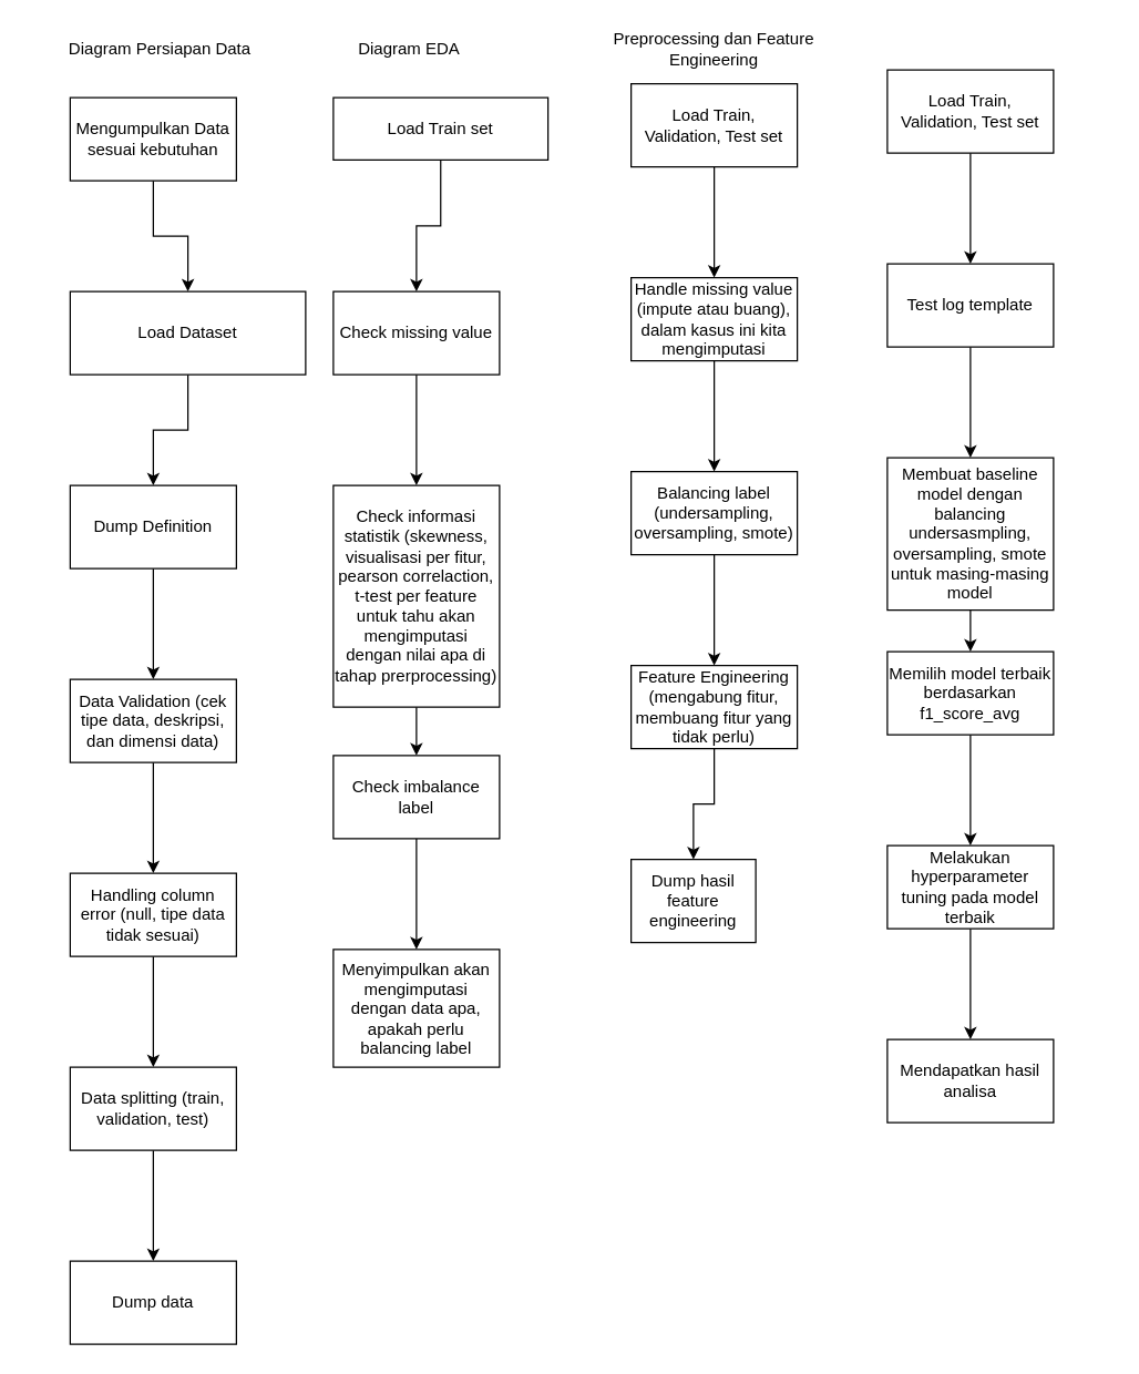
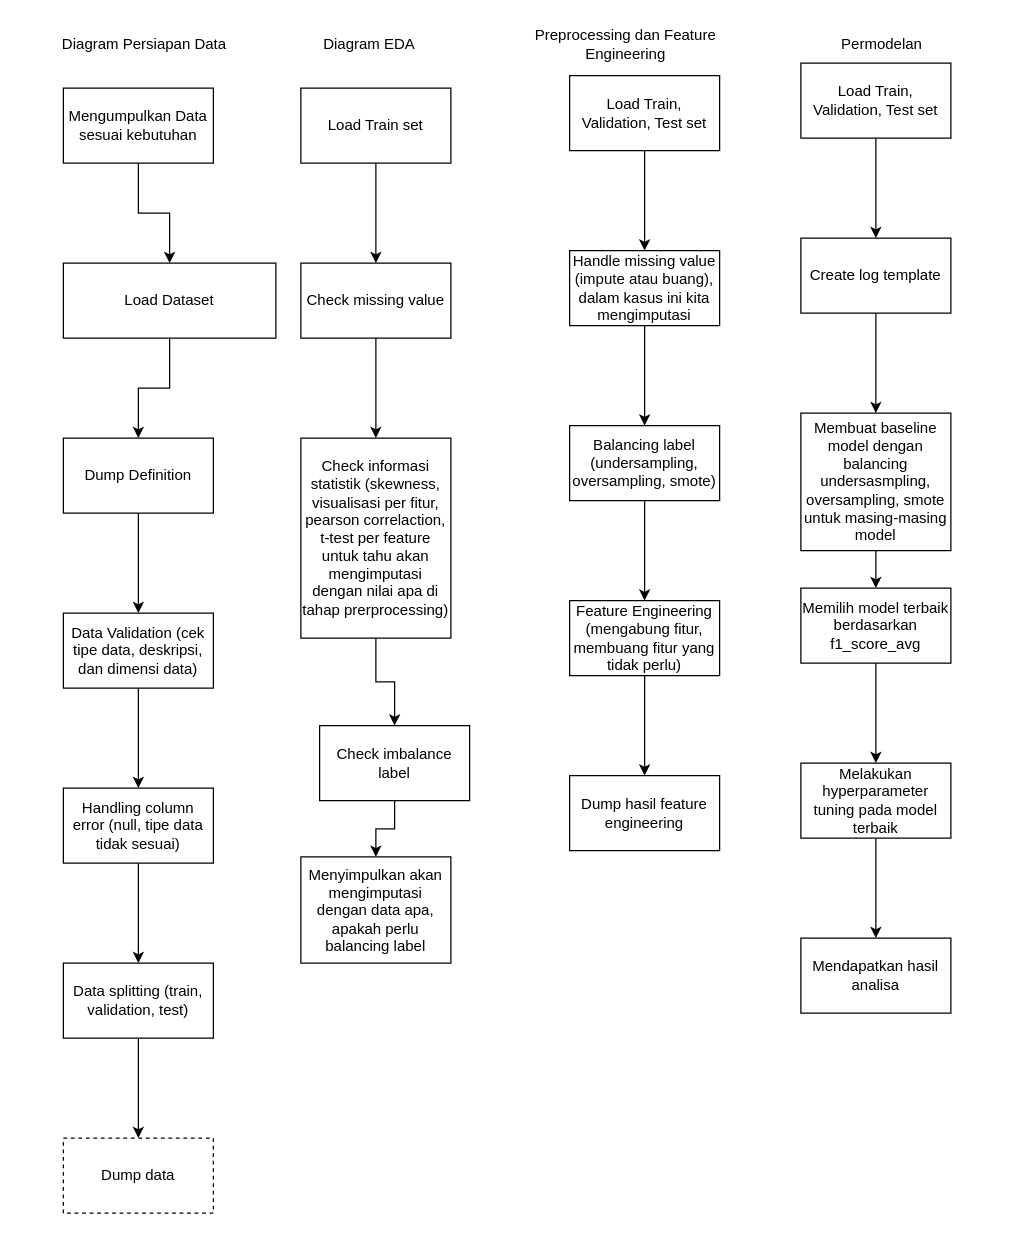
  <mxCell id="0" />
  <mxCell id="1" parent="0" />
  <mxCell id="2" value="Diagram Persiapan Data" style="text;html=1;strokeColor=none;fillColor=none;align=center;verticalAlign=middle;whiteSpace=wrap;rounded=0;" vertex="1" parent="1"><mxGeometry x="20" y="20" width="190" height="30" as="geometry" /></mxCell>
  <mxCell id="3" value="" style="edgeStyle=orthogonalEdgeStyle;rounded=0;orthogonalLoop=1;jettySize=auto;html=1;" edge="1" parent="1" source="4" target="6"><mxGeometry relative="1" as="geometry" /></mxCell>
  <mxCell id="4" value="Mengumpulkan Data sesuai kebutuhan" style="rounded=0;whiteSpace=wrap;html=1;" vertex="1" parent="1"><mxGeometry x="50" y="70" width="120" height="60" as="geometry" /></mxCell>
  <mxCell id="5" value="" style="edgeStyle=orthogonalEdgeStyle;rounded=0;orthogonalLoop=1;jettySize=auto;html=1;" edge="1" parent="1" source="6" target="8"><mxGeometry relative="1" as="geometry" /></mxCell>
  <mxCell id="6" value="Load Dataset" style="whiteSpace=wrap;html=1;rounded=0;" vertex="1" parent="1"><mxGeometry x="50" y="210" width="170" height="60" as="geometry" /></mxCell>
  <mxCell id="7" value="" style="edgeStyle=orthogonalEdgeStyle;rounded=0;orthogonalLoop=1;jettySize=auto;html=1;" edge="1" parent="1" source="8" target="10"><mxGeometry relative="1" as="geometry" /></mxCell>
  <mxCell id="8" value="Dump Definition" style="whiteSpace=wrap;html=1;rounded=0;" vertex="1" parent="1"><mxGeometry x="50" y="350" width="120" height="60" as="geometry" /></mxCell>
  <mxCell id="9" value="" style="edgeStyle=orthogonalEdgeStyle;rounded=0;orthogonalLoop=1;jettySize=auto;html=1;" edge="1" parent="1" source="10" target="12"><mxGeometry relative="1" as="geometry" /></mxCell>
  <mxCell id="10" value="Data Validation (cek tipe data, deskripsi, dan dimensi data)" style="whiteSpace=wrap;html=1;rounded=0;" vertex="1" parent="1"><mxGeometry x="50" y="490" width="120" height="60" as="geometry" /></mxCell>
  <mxCell id="11" value="" style="edgeStyle=orthogonalEdgeStyle;rounded=0;orthogonalLoop=1;jettySize=auto;html=1;" edge="1" parent="1" source="12" target="14"><mxGeometry relative="1" as="geometry" /></mxCell>
  <mxCell id="12" value="Handling column error (null, tipe data tidak sesuai)" style="whiteSpace=wrap;html=1;rounded=0;" vertex="1" parent="1"><mxGeometry x="50" y="630" width="120" height="60" as="geometry" /></mxCell>
  <mxCell id="13" value="" style="edgeStyle=orthogonalEdgeStyle;rounded=0;orthogonalLoop=1;jettySize=auto;html=1;" edge="1" parent="1" source="14" target="15"><mxGeometry relative="1" as="geometry" /></mxCell>
  <mxCell id="14" value="Data splitting (train, validation, test)" style="whiteSpace=wrap;html=1;rounded=0;" vertex="1" parent="1"><mxGeometry x="50" y="770" width="120" height="60" as="geometry" /></mxCell>
- <mxCell id="15" value="Dump data" style="whiteSpace=wrap;html=1;rounded=0;" vertex="1" parent="1"><mxGeometry x="50" y="910" width="120" height="60" as="geometry" /></mxCell>
+ <mxCell id="15" value="Dump data" style="whiteSpace=wrap;html=1;rounded=0;dashed=1;" vertex="1" parent="1"><mxGeometry x="50" y="910" width="120" height="60" as="geometry" /></mxCell>
  <mxCell id="16" value="Diagram EDA" style="text;html=1;strokeColor=none;fillColor=none;align=center;verticalAlign=middle;whiteSpace=wrap;rounded=0;" vertex="1" parent="1"><mxGeometry x="200" y="20" width="190" height="30" as="geometry" /></mxCell>
  <mxCell id="17" value="" style="edgeStyle=orthogonalEdgeStyle;rounded=0;orthogonalLoop=1;jettySize=auto;html=1;" edge="1" parent="1" source="18" target="20"><mxGeometry relative="1" as="geometry" /></mxCell>
- <mxCell id="18" value="Load Train set" style="rounded=0;whiteSpace=wrap;html=1;" vertex="1" parent="1"><mxGeometry x="240" y="70" width="155" height="45" as="geometry" /></mxCell>
+ <mxCell id="18" value="Load Train set" style="rounded=0;whiteSpace=wrap;html=1;" vertex="1" parent="1"><mxGeometry x="240" y="70" width="120" height="60" as="geometry" /></mxCell>
  <mxCell id="19" value="" style="edgeStyle=orthogonalEdgeStyle;rounded=0;orthogonalLoop=1;jettySize=auto;html=1;" edge="1" parent="1" source="20" target="22"><mxGeometry relative="1" as="geometry" /></mxCell>
  <mxCell id="20" value="Check missing value" style="whiteSpace=wrap;html=1;rounded=0;" vertex="1" parent="1"><mxGeometry x="240" y="210" width="120" height="60" as="geometry" /></mxCell>
  <mxCell id="21" value="" style="edgeStyle=orthogonalEdgeStyle;rounded=0;orthogonalLoop=1;jettySize=auto;html=1;" edge="1" parent="1" source="22" target="24"><mxGeometry relative="1" as="geometry" /></mxCell>
  <mxCell id="22" value="Check informasi statistik (skewness, visualisasi per fitur, pearson correlaction, t-test per feature untuk tahu akan mengimputasi dengan nilai apa di tahap prerprocessing)" style="whiteSpace=wrap;html=1;rounded=0;" vertex="1" parent="1"><mxGeometry x="240" y="350" width="120" height="160" as="geometry" /></mxCell>
  <mxCell id="23" value="" style="edgeStyle=orthogonalEdgeStyle;rounded=0;orthogonalLoop=1;jettySize=auto;html=1;" edge="1" parent="1" source="24" target="25"><mxGeometry relative="1" as="geometry" /></mxCell>
- <mxCell id="24" value="Check imbalance label" style="whiteSpace=wrap;html=1;rounded=0;" vertex="1" parent="1"><mxGeometry x="240" y="545" width="120" height="60" as="geometry" /></mxCell>
+ <mxCell id="24" value="Check imbalance label" style="whiteSpace=wrap;html=1;rounded=0;" vertex="1" parent="1"><mxGeometry x="255" y="580" width="120" height="60" as="geometry" /></mxCell>
  <mxCell id="25" value="Menyimpulkan akan mengimputasi dengan data apa, apakah perlu balancing label" style="whiteSpace=wrap;html=1;rounded=0;" vertex="1" parent="1"><mxGeometry x="240" y="685" width="120" height="85" as="geometry" /></mxCell>
- <mxCell id="26" value="Preprocessing dan Feature Engineering" style="text;html=1;strokeColor=none;fillColor=none;align=center;verticalAlign=middle;whiteSpace=wrap;rounded=0;" vertex="1" parent="1"><mxGeometry x="420" y="20" width="190" height="30" as="geometry" /></mxCell>
+ <mxCell id="26" value="Preprocessing dan Feature Engineering" style="text;html=1;strokeColor=none;fillColor=none;align=center;verticalAlign=middle;whiteSpace=wrap;rounded=0;" vertex="1" parent="1"><mxGeometry x="405" y="20" width="190" height="30" as="geometry" /></mxCell>
  <mxCell id="27" value="" style="edgeStyle=orthogonalEdgeStyle;rounded=0;orthogonalLoop=1;jettySize=auto;html=1;" edge="1" parent="1" source="28" target="30"><mxGeometry relative="1" as="geometry" /></mxCell>
  <mxCell id="28" value="Load Train, Validation, Test set" style="rounded=0;whiteSpace=wrap;html=1;" vertex="1" parent="1"><mxGeometry x="455" y="60" width="120" height="60" as="geometry" /></mxCell>
  <mxCell id="29" value="" style="edgeStyle=orthogonalEdgeStyle;rounded=0;orthogonalLoop=1;jettySize=auto;html=1;" edge="1" parent="1" source="30" target="32"><mxGeometry relative="1" as="geometry" /></mxCell>
  <mxCell id="30" value="Handle missing value (impute atau buang), dalam kasus ini kita mengimputasi" style="whiteSpace=wrap;html=1;rounded=0;" vertex="1" parent="1"><mxGeometry x="455" y="200" width="120" height="60" as="geometry" /></mxCell>
  <mxCell id="31" value="" style="edgeStyle=orthogonalEdgeStyle;rounded=0;orthogonalLoop=1;jettySize=auto;html=1;" edge="1" parent="1" source="32" target="34"><mxGeometry relative="1" as="geometry" /></mxCell>
  <mxCell id="32" value="Balancing label (undersampling, oversampling, smote)" style="whiteSpace=wrap;html=1;rounded=0;" vertex="1" parent="1"><mxGeometry x="455" y="340" width="120" height="60" as="geometry" /></mxCell>
  <mxCell id="33" value="" style="edgeStyle=orthogonalEdgeStyle;rounded=0;orthogonalLoop=1;jettySize=auto;html=1;" edge="1" parent="1" source="34" target="35"><mxGeometry relative="1" as="geometry" /></mxCell>
  <mxCell id="34" value="Feature Engineering (mengabung fitur, membuang fitur yang tidak perlu)" style="whiteSpace=wrap;html=1;rounded=0;" vertex="1" parent="1"><mxGeometry x="455" y="480" width="120" height="60" as="geometry" /></mxCell>
- <mxCell id="35" value="Dump hasil feature engineering" style="whiteSpace=wrap;html=1;rounded=0;" vertex="1" parent="1"><mxGeometry x="455" y="620" width="90" height="60" as="geometry" /></mxCell>
+ <mxCell id="35" value="Dump hasil feature engineering" style="whiteSpace=wrap;html=1;rounded=0;" vertex="1" parent="1"><mxGeometry x="455" y="620" width="120" height="60" as="geometry" /></mxCell>
+ <mxCell id="36" value="Permodelan" style="text;html=1;strokeColor=none;fillColor=none;align=center;verticalAlign=middle;whiteSpace=wrap;rounded=0;" vertex="1" parent="1"><mxGeometry x="610" y="20" width="190" height="30" as="geometry" /></mxCell>
  <mxCell id="37" value="" style="edgeStyle=orthogonalEdgeStyle;rounded=0;orthogonalLoop=1;jettySize=auto;html=1;" edge="1" parent="1" source="38" target="40"><mxGeometry relative="1" as="geometry" /></mxCell>
  <mxCell id="38" value="Load Train, Validation, Test set" style="rounded=0;whiteSpace=wrap;html=1;" vertex="1" parent="1"><mxGeometry x="640" y="50" width="120" height="60" as="geometry" /></mxCell>
  <mxCell id="39" value="" style="edgeStyle=orthogonalEdgeStyle;rounded=0;orthogonalLoop=1;jettySize=auto;html=1;" edge="1" parent="1" source="40" target="42"><mxGeometry relative="1" as="geometry" /></mxCell>
- <mxCell id="40" value="Test log template" style="whiteSpace=wrap;html=1;rounded=0;" vertex="1" parent="1"><mxGeometry x="640" y="190" width="120" height="60" as="geometry" /></mxCell>
+ <mxCell id="40" value="Create log template" style="whiteSpace=wrap;html=1;rounded=0;" vertex="1" parent="1"><mxGeometry x="640" y="190" width="120" height="60" as="geometry" /></mxCell>
  <mxCell id="41" value="" style="edgeStyle=orthogonalEdgeStyle;rounded=0;orthogonalLoop=1;jettySize=auto;html=1;" edge="1" parent="1" source="42" target="44"><mxGeometry relative="1" as="geometry" /></mxCell>
  <mxCell id="42" value="Membuat baseline model dengan balancing undersasmpling, oversampling, smote untuk masing-masing model" style="whiteSpace=wrap;html=1;rounded=0;" vertex="1" parent="1"><mxGeometry x="640" y="330" width="120" height="110" as="geometry" /></mxCell>
  <mxCell id="43" value="" style="edgeStyle=orthogonalEdgeStyle;rounded=0;orthogonalLoop=1;jettySize=auto;html=1;" edge="1" parent="1" source="44" target="46"><mxGeometry relative="1" as="geometry" /></mxCell>
  <mxCell id="44" value="Memilih model terbaik berdasarkan f1_score_avg" style="whiteSpace=wrap;html=1;rounded=0;" vertex="1" parent="1"><mxGeometry x="640" y="470" width="120" height="60" as="geometry" /></mxCell>
  <mxCell id="45" value="" style="edgeStyle=orthogonalEdgeStyle;rounded=0;orthogonalLoop=1;jettySize=auto;html=1;" edge="1" parent="1" source="46" target="47"><mxGeometry relative="1" as="geometry" /></mxCell>
  <mxCell id="46" value="Melakukan hyperparameter tuning pada model terbaik" style="whiteSpace=wrap;html=1;rounded=0;" vertex="1" parent="1"><mxGeometry x="640" y="610" width="120" height="60" as="geometry" /></mxCell>
  <mxCell id="47" value="Mendapatkan hasil analisa" style="whiteSpace=wrap;html=1;rounded=0;" vertex="1" parent="1"><mxGeometry x="640" y="750" width="120" height="60" as="geometry" /></mxCell>
